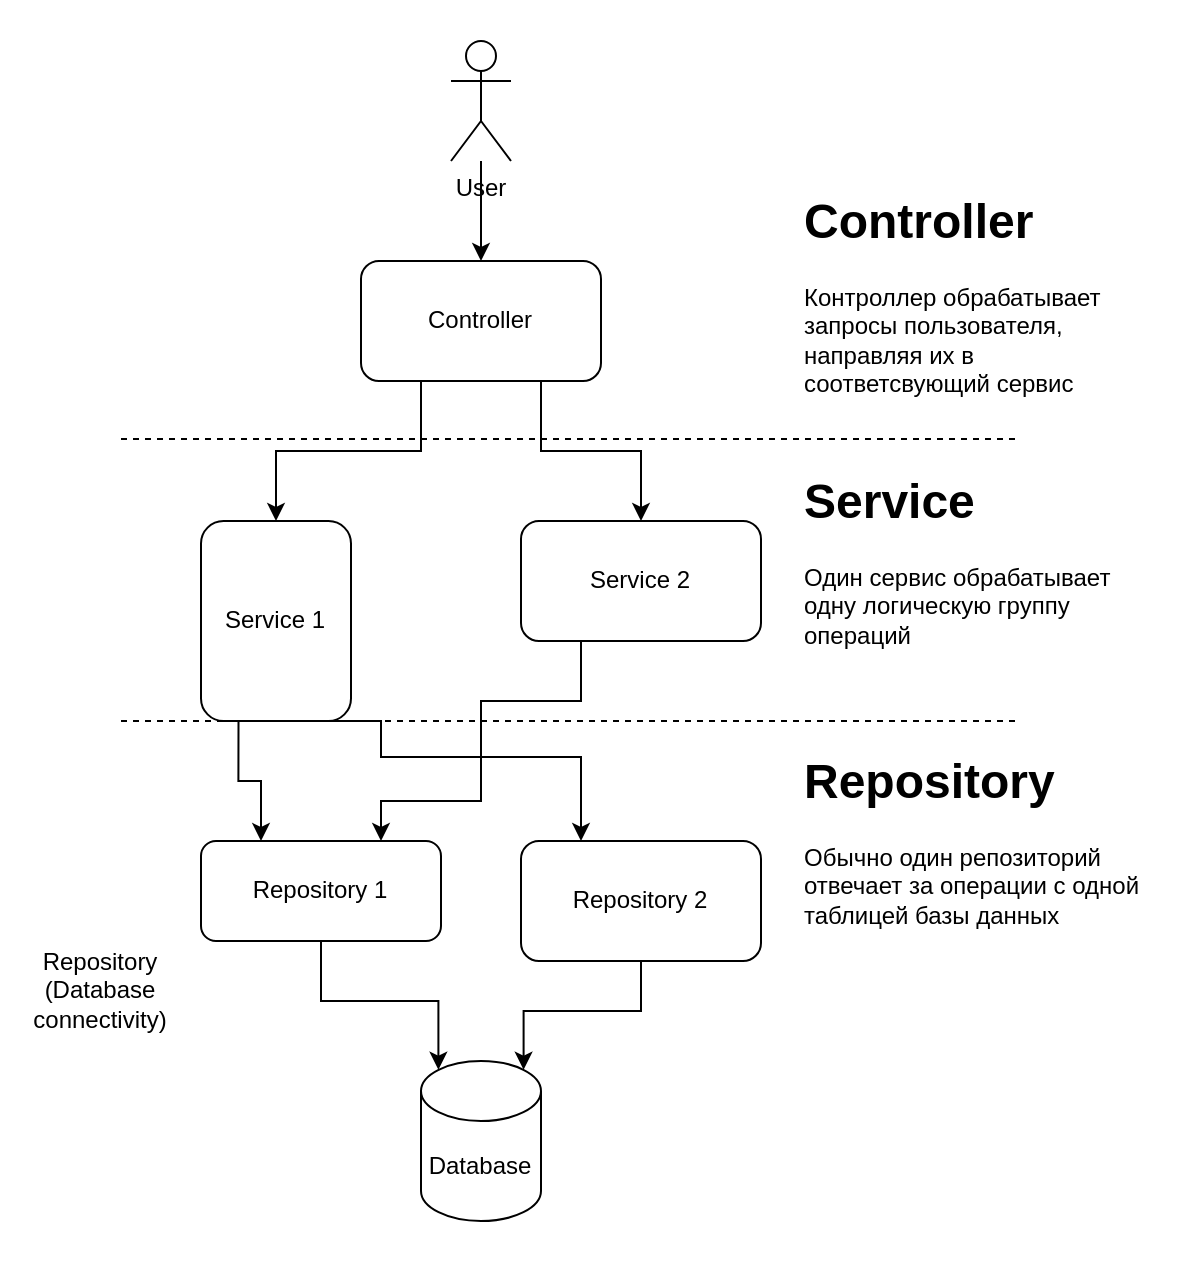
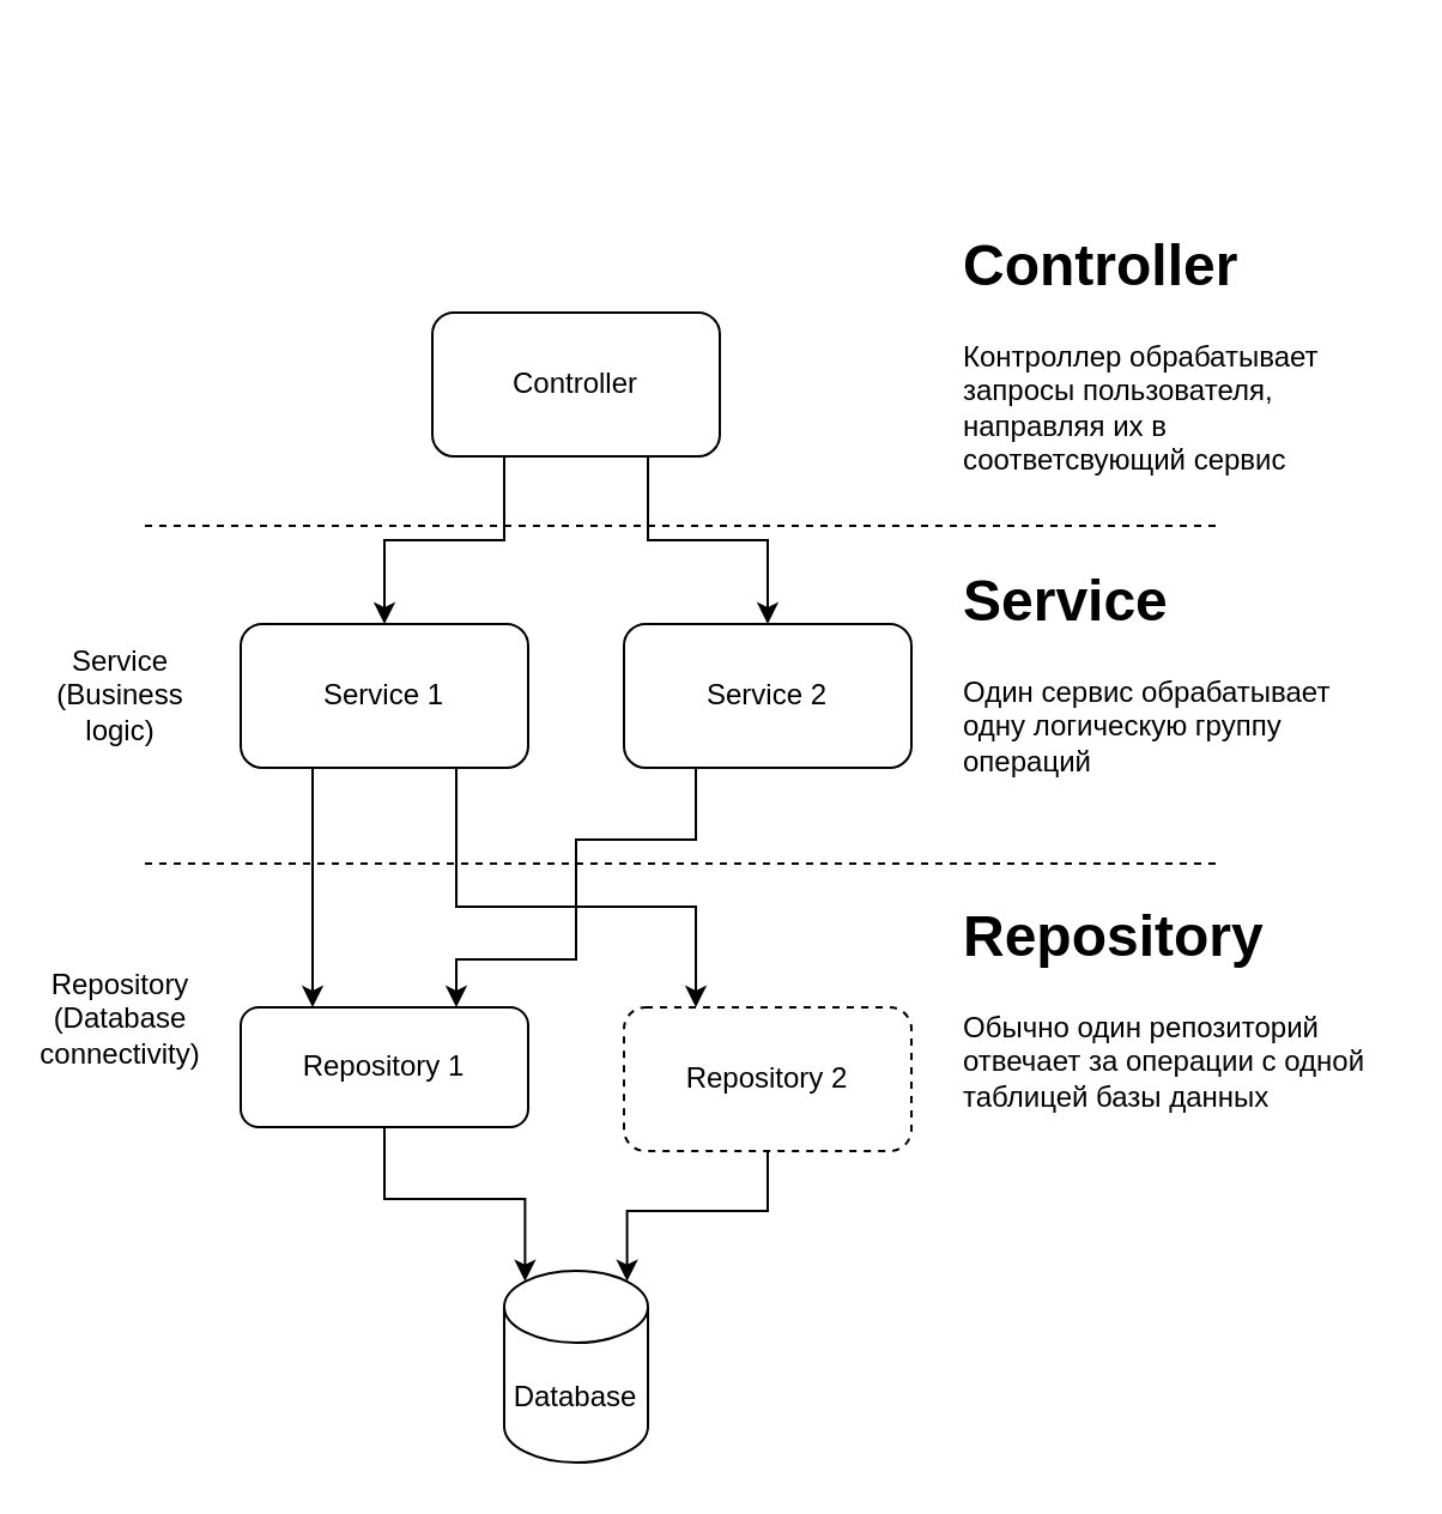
  <mxCell id="0" />
  <mxCell id="1" parent="0" />
  <mxCell id="2" value="" style="endArrow=none;dashed=1;html=1;rounded=0;" edge="1" parent="1"><mxGeometry width="50" height="50" relative="1" as="geometry"><mxPoint x="60" y="219" as="sourcePoint" /><mxPoint x="510" y="219" as="targetPoint" /></mxGeometry></mxCell>
  <mxCell id="3" value="" style="endArrow=none;dashed=1;html=1;rounded=0;" edge="1" parent="1"><mxGeometry width="50" height="50" relative="1" as="geometry"><mxPoint x="60" y="360" as="sourcePoint" /><mxPoint x="510" y="360" as="targetPoint" /></mxGeometry></mxCell>
- <mxCell id="5" value="Repository (Database connectivity)" style="text;html=1;align=center;verticalAlign=middle;whiteSpace=wrap;rounded=0;" vertex="1" parent="1"><mxGeometry x="20" y="480" width="60" height="30" as="geometry" /></mxCell>
+ <mxCell id="4" value="Service (Business logic)" style="text;html=1;align=center;verticalAlign=middle;whiteSpace=wrap;rounded=0;" vertex="1" parent="1"><mxGeometry x="20" y="275" width="60" height="30" as="geometry" /></mxCell>
+ <mxCell id="5" value="Repository (Database connectivity)" style="text;html=1;align=center;verticalAlign=middle;whiteSpace=wrap;rounded=0;" vertex="1" parent="1"><mxGeometry x="20" y="410" width="60" height="30" as="geometry" /></mxCell>
  <mxCell id="6" style="edgeStyle=orthogonalEdgeStyle;rounded=0;orthogonalLoop=1;jettySize=auto;html=1;entryX=0.5;entryY=0;entryDx=0;entryDy=0;exitX=0.25;exitY=1;exitDx=0;exitDy=0;" edge="1" parent="1" source="8" target="11"><mxGeometry relative="1" as="geometry" /></mxCell>
  <mxCell id="7" style="edgeStyle=orthogonalEdgeStyle;rounded=0;orthogonalLoop=1;jettySize=auto;html=1;exitX=0.75;exitY=1;exitDx=0;exitDy=0;" edge="1" parent="1" source="8" target="13"><mxGeometry relative="1" as="geometry" /></mxCell>
  <mxCell id="8" value="Controller" style="rounded=1;whiteSpace=wrap;html=1;" vertex="1" parent="1"><mxGeometry x="180" y="130" width="120" height="60" as="geometry" /></mxCell>
  <mxCell id="9" style="edgeStyle=orthogonalEdgeStyle;rounded=0;orthogonalLoop=1;jettySize=auto;html=1;exitX=0.75;exitY=1;exitDx=0;exitDy=0;entryX=0.25;entryY=0;entryDx=0;entryDy=0;" edge="1" parent="1" source="11" target="16"><mxGeometry relative="1" as="geometry"><Array as="points"><mxPoint x="190" y="378" /><mxPoint x="290" y="378" /></Array></mxGeometry></mxCell>
  <mxCell id="10" style="edgeStyle=orthogonalEdgeStyle;rounded=0;orthogonalLoop=1;jettySize=auto;html=1;entryX=0.25;entryY=0;entryDx=0;entryDy=0;exitX=0.25;exitY=1;exitDx=0;exitDy=0;" edge="1" parent="1" source="11" target="15"><mxGeometry relative="1" as="geometry" /></mxCell>
- <mxCell id="11" value="Service 1" style="rounded=1;whiteSpace=wrap;html=1;" vertex="1" parent="1"><mxGeometry x="100" y="260" width="75" height="100" as="geometry" /></mxCell>
+ <mxCell id="11" value="Service 1" style="rounded=1;whiteSpace=wrap;html=1;" vertex="1" parent="1"><mxGeometry x="100" y="260" width="120" height="60" as="geometry" /></mxCell>
  <mxCell id="12" style="edgeStyle=orthogonalEdgeStyle;rounded=0;orthogonalLoop=1;jettySize=auto;html=1;entryX=0.75;entryY=0;entryDx=0;entryDy=0;exitX=0.25;exitY=1;exitDx=0;exitDy=0;" edge="1" parent="1" source="13" target="15"><mxGeometry relative="1" as="geometry"><Array as="points"><mxPoint x="290" y="350" /><mxPoint x="240" y="350" /><mxPoint x="240" y="400" /><mxPoint x="190" y="400" /></Array></mxGeometry></mxCell>
  <mxCell id="13" value="Service 2" style="rounded=1;whiteSpace=wrap;html=1;" vertex="1" parent="1"><mxGeometry x="260" y="260" width="120" height="60" as="geometry" /></mxCell>
  <mxCell id="14" style="edgeStyle=orthogonalEdgeStyle;rounded=0;orthogonalLoop=1;jettySize=auto;html=1;entryX=0.145;entryY=0;entryDx=0;entryDy=4.35;entryPerimeter=0;" edge="1" parent="1" source="15" target="22"><mxGeometry relative="1" as="geometry" /></mxCell>
  <mxCell id="15" value="Repository 1" style="rounded=1;whiteSpace=wrap;html=1;" vertex="1" parent="1"><mxGeometry x="100" y="420" width="120" height="50" as="geometry" /></mxCell>
- <mxCell id="16" value="Repository 2" style="rounded=1;whiteSpace=wrap;html=1;" vertex="1" parent="1"><mxGeometry x="260" y="420" width="120" height="60" as="geometry" /></mxCell>
+ <mxCell id="16" value="Repository 2" style="rounded=1;whiteSpace=wrap;html=1;dashed=1;" vertex="1" parent="1"><mxGeometry x="260" y="420" width="120" height="60" as="geometry" /></mxCell>
  <mxCell id="17" value="&lt;h1 style=&quot;margin-top: 0px;&quot;&gt;Repository&lt;/h1&gt;&lt;p&gt;Обычно один репозиторий отвечает за операции с одной таблицей базы данных&lt;/p&gt;" style="text;html=1;whiteSpace=wrap;overflow=hidden;rounded=0;" vertex="1" parent="1"><mxGeometry x="400" y="370" width="180" height="120" as="geometry" /></mxCell>
  <mxCell id="18" value="&lt;h1 style=&quot;margin-top: 0px;&quot;&gt;Service&lt;/h1&gt;&lt;p&gt;Один сервис обрабатывает одну логическую группу операций&lt;/p&gt;" style="text;html=1;whiteSpace=wrap;overflow=hidden;rounded=0;" vertex="1" parent="1"><mxGeometry x="400" y="230" width="180" height="120" as="geometry" /></mxCell>
  <mxCell id="19" value="&lt;h1 style=&quot;margin-top: 0px;&quot;&gt;Controller&lt;/h1&gt;&lt;div&gt;Контроллер обрабатывает запросы пользователя, направляя их в соответсвующий сервис&lt;/div&gt;" style="text;html=1;whiteSpace=wrap;overflow=hidden;rounded=0;" vertex="1" parent="1"><mxGeometry x="400" y="90" width="180" height="120" as="geometry" /></mxCell>
- <mxCell id="20" style="edgeStyle=orthogonalEdgeStyle;rounded=0;orthogonalLoop=1;jettySize=auto;html=1;entryX=0.5;entryY=0;entryDx=0;entryDy=0;" edge="1" parent="1" source="21" target="8"><mxGeometry relative="1" as="geometry" /></mxCell>
- <mxCell id="21" value="User" style="shape=umlActor;verticalLabelPosition=bottom;verticalAlign=top;html=1;outlineConnect=0;" vertex="1" parent="1"><mxGeometry x="225" y="20" width="30" height="60" as="geometry" /></mxCell>
  <mxCell id="22" value="Database" style="shape=cylinder3;whiteSpace=wrap;html=1;boundedLbl=1;backgroundOutline=1;size=15;" vertex="1" parent="1"><mxGeometry x="210" y="530" width="60" height="80" as="geometry" /></mxCell>
  <mxCell id="23" style="edgeStyle=orthogonalEdgeStyle;rounded=0;orthogonalLoop=1;jettySize=auto;html=1;entryX=0.855;entryY=0;entryDx=0;entryDy=4.35;entryPerimeter=0;" edge="1" parent="1" source="16" target="22"><mxGeometry relative="1" as="geometry" /></mxCell>
